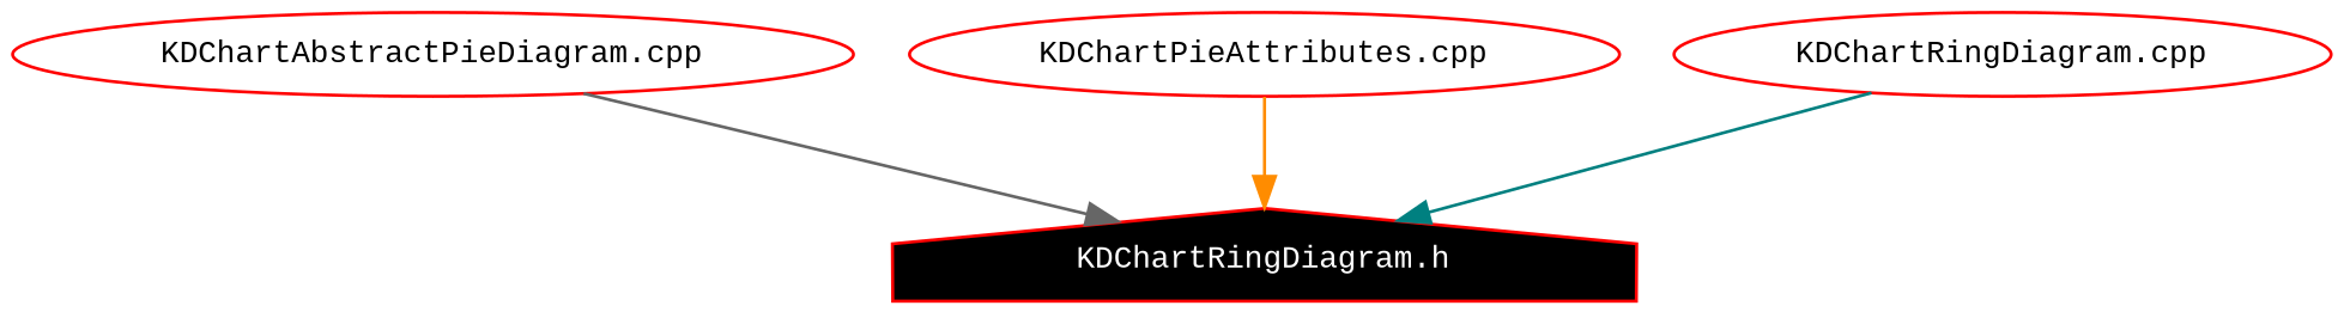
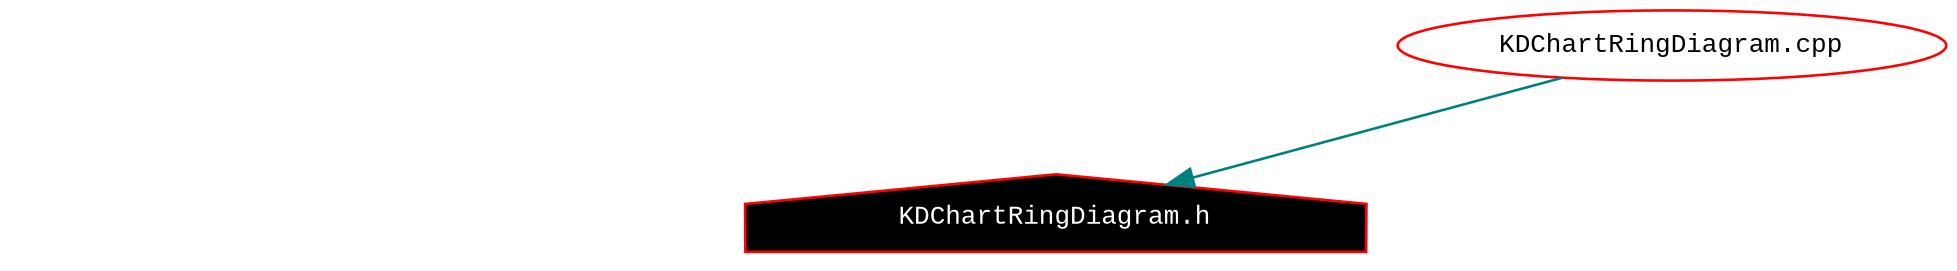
  digraph {
    fontname="Liberation Mono"
    node [color=red fontname="Liberation Mono" fontsize=10 shape=ellipse]
    edge [fontname="Liberation Mono" fontsize=10 labelfontname=Helvetica labelfontsize=10 style=solid]
    n1 [fillcolor=black fontcolor=white height=0.2 label="KDChartRingDiagram.h" shape=house style=filled width=0.4]
-   n2 [height=0.2 label="KDChartAbstractPieDiagram.cpp" width=0.4]
-   n3 [height=0.2 label="KDChartPieAttributes.cpp" width=0.4]
    n4 [height=0.2 label="KDChartRingDiagram.cpp" width=0.4]
-   n2 -> n1 [color=gray40]
-   n3 -> n1 [color=darkorange]
    n4 -> n1 [color=teal]
  }
